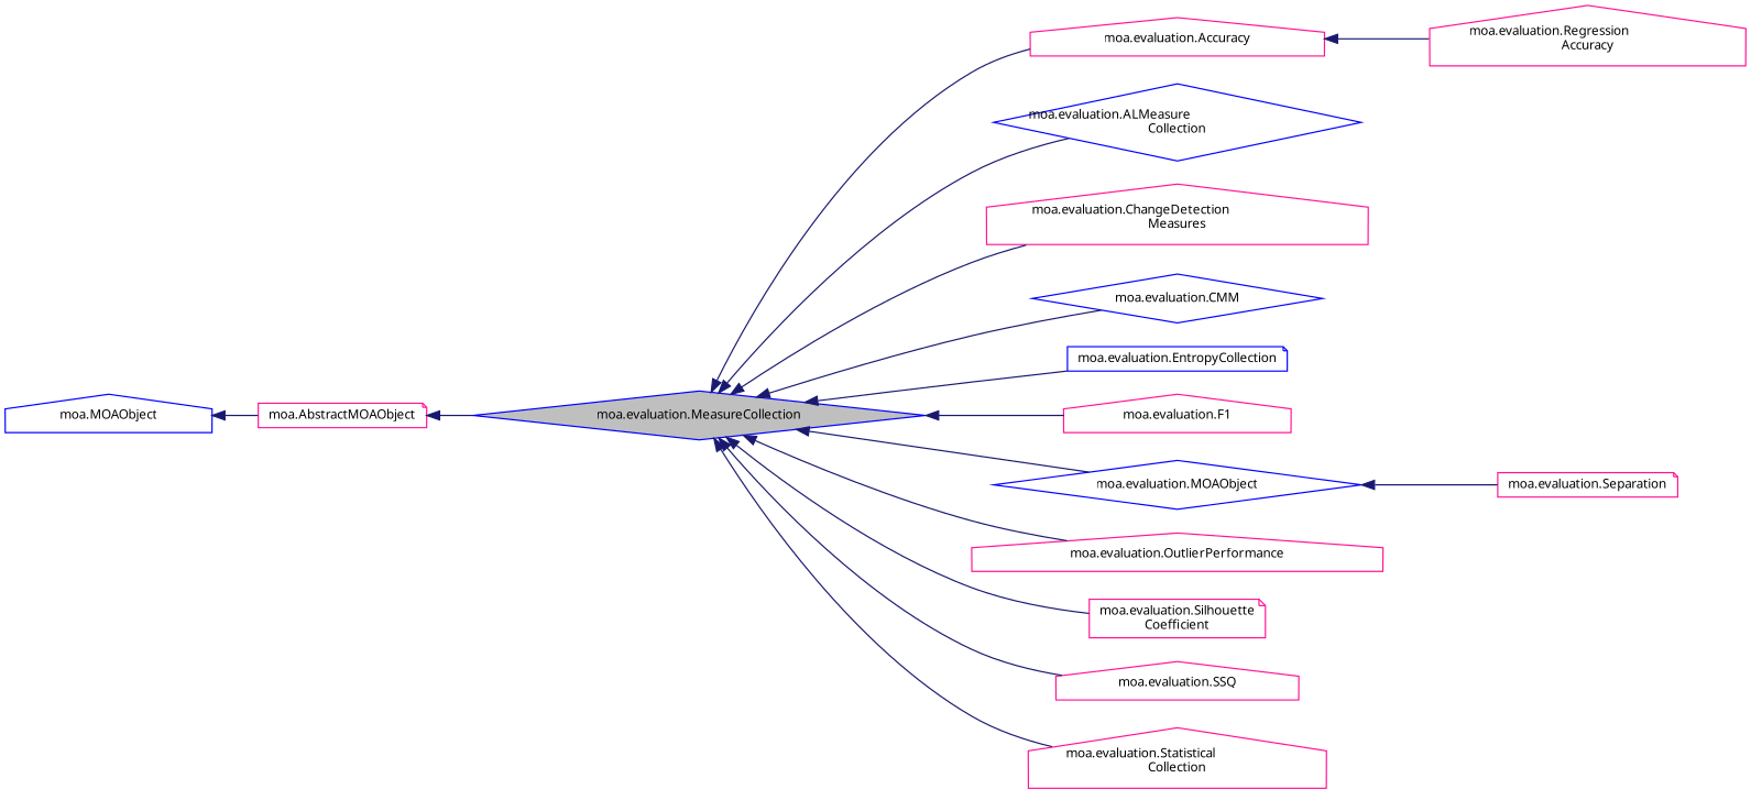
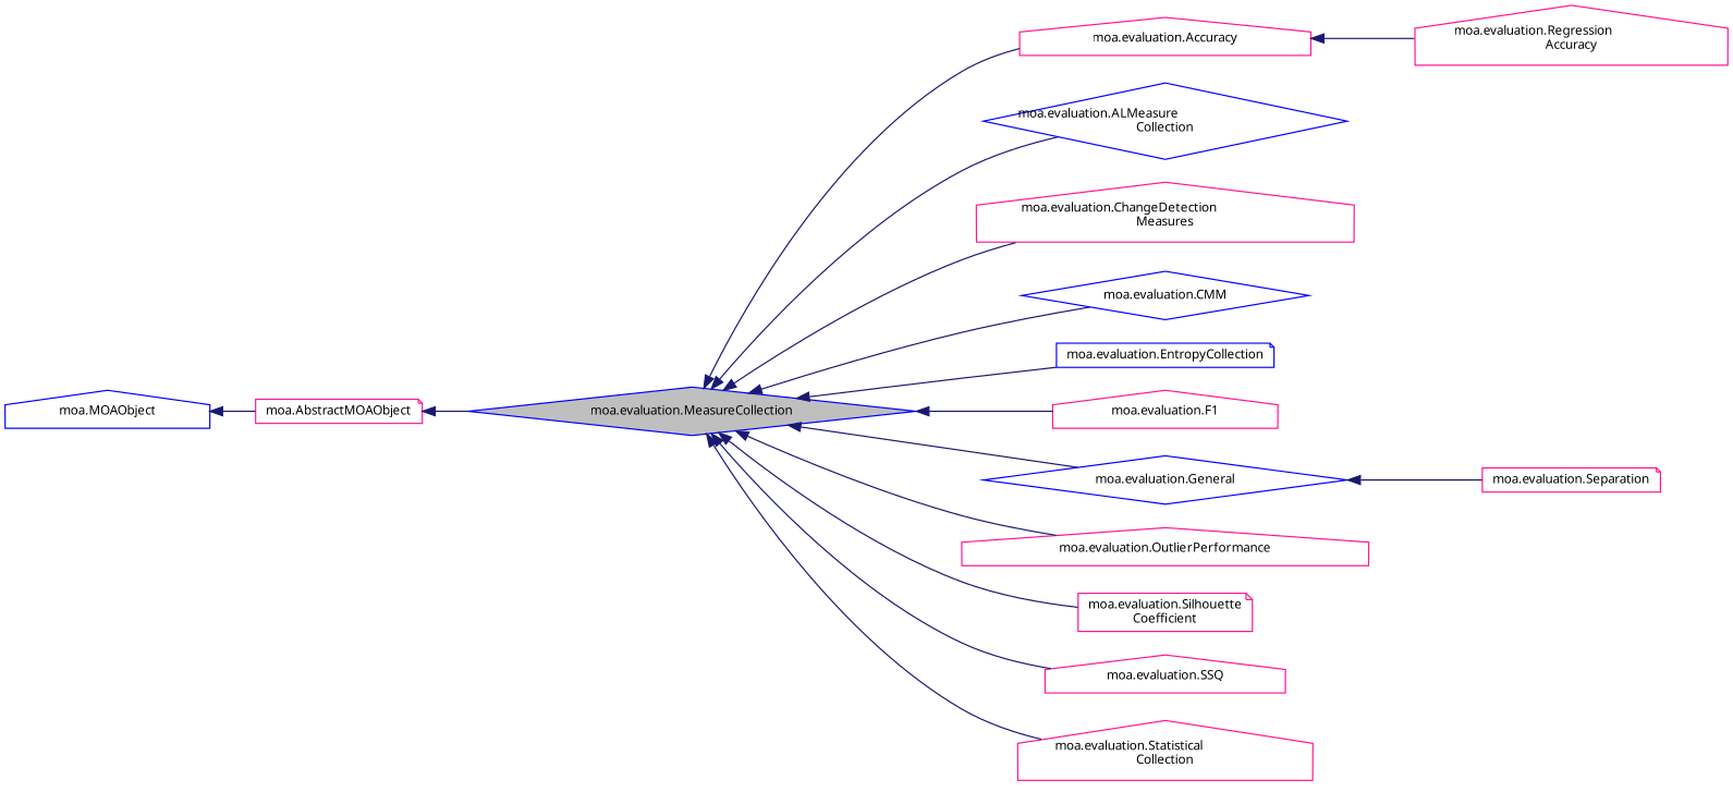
  digraph {
    fontname="Noto Sans"
    rankdir=LR
    node [color=deeppink fillcolor=white fontname="Noto Sans" fontsize=10 shape=house style=filled]
    edge [color=midnightblue dir=back fontname="Noto Sans" fontsize=10 labelfontname=Helvetica labelfontsize=10 style=solid]
    n1 [color=blue fillcolor=grey75 fontcolor=black height=0.2 label="moa.evaluation.MeasureCollection" shape=diamond width=0.4]
    n2 [height=0.2 label="moa.evaluation.Accuracy" width=0.4]
    n3 [color=blue height=0.2 label="moa.evaluation.ALMeasure\lCollection" shape=diamond width=0.4]
    n4 [height=0.2 label="moa.evaluation.ChangeDetection\lMeasures" width=0.4]
    n5 [color=blue height=0.2 label="moa.evaluation.CMM" shape=diamond width=0.4]
    n6 [color=blue height=0.2 label="moa.evaluation.EntropyCollection" shape=note width=0.4]
    n7 [height=0.2 label="moa.evaluation.F1" width=0.4]
-   n8 [color=blue height=0.2 label="moa.evaluation.MOAObject" shape=diamond width=0.4]
+   n8 [color=blue height=0.2 label="moa.evaluation.General" shape=diamond width=0.4]
    n9 [height=0.2 label="moa.evaluation.OutlierPerformance" width=0.4]
    n10 [height=0.2 label="moa.evaluation.Silhouette\lCoefficient" shape=note width=0.4]
    n11 [height=0.2 label="moa.evaluation.SSQ" width=0.4]
    n12 [height=0.2 label="moa.evaluation.Statistical\lCollection" width=0.4]
    n13 [height=0.2 label="moa.evaluation.Regression\lAccuracy" width=0.4]
    n14 [height=0.2 label="moa.evaluation.Separation" shape=note width=0.4]
    n15 [height=0.2 label="moa.AbstractMOAObject" shape=note width=0.4]
    n16 [color=blue height=0.2 label="moa.MOAObject" width=0.4]
    n1 -> n2
    n1 -> n3
    n1 -> n4
    n1 -> n5
    n1 -> n6
    n1 -> n7
    n1 -> n8
    n1 -> n9
    n1 -> n10
    n1 -> n11
    n1 -> n12
    n2 -> n13
    n8 -> n14
    n15 -> n1
    n16 -> n15
  }
